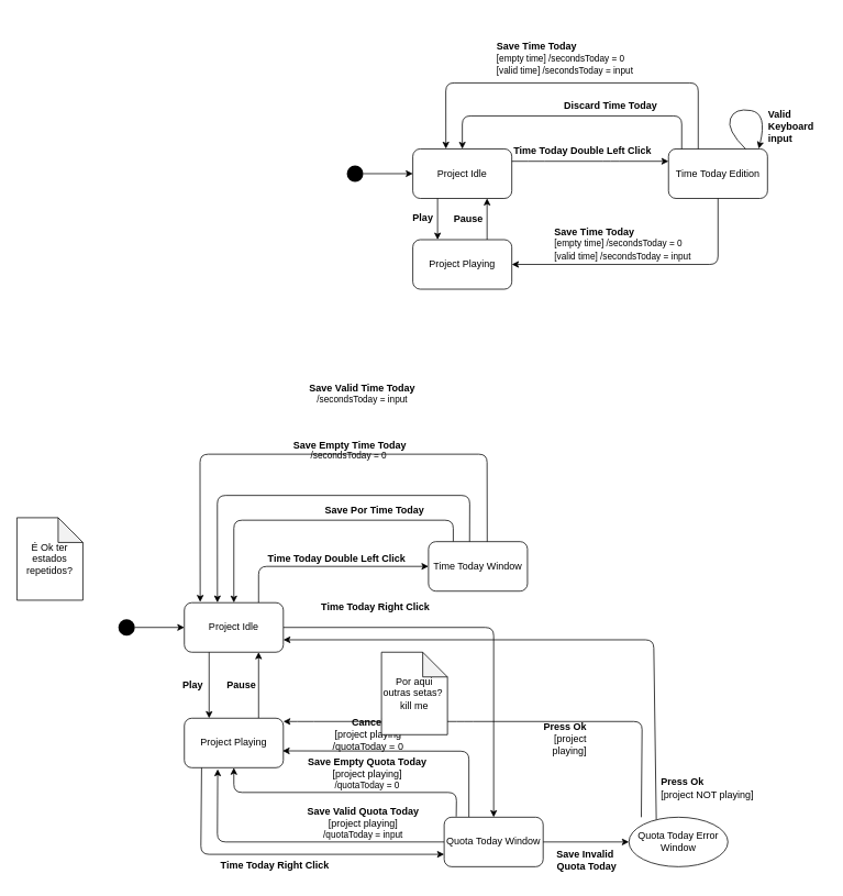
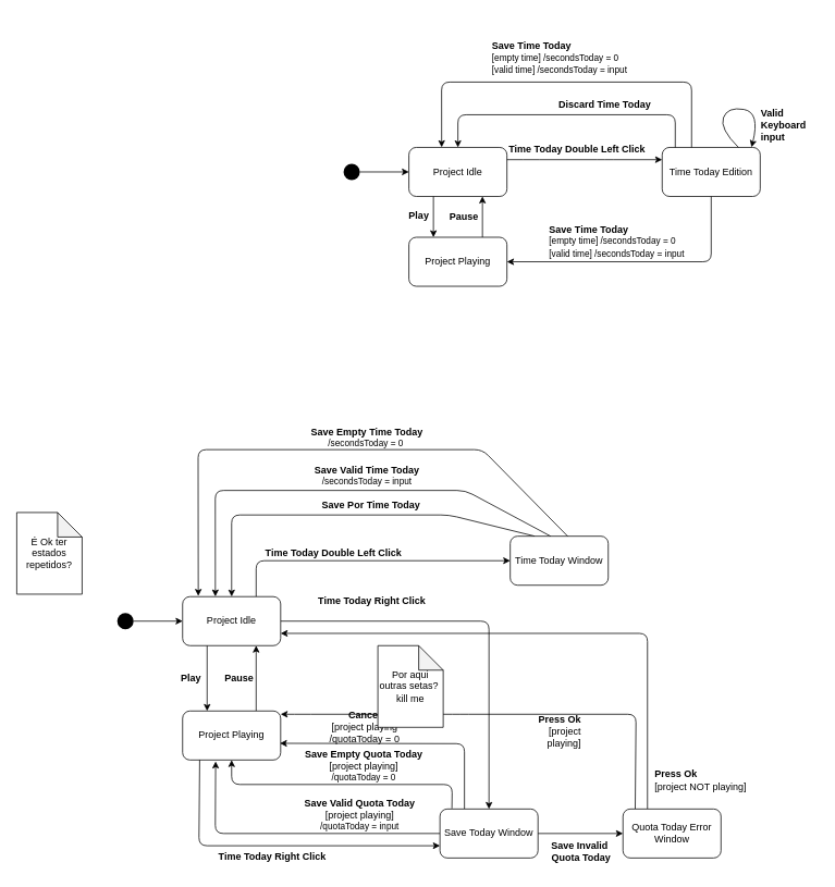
  <mxCell id="0" />
  <mxCell id="1" parent="0" />
  <mxCell id="2" value="" style="edgeStyle=none;html=1;entryX=0;entryY=0.5;entryDx=0;entryDy=0;exitX=0.75;exitY=0;exitDx=0;exitDy=0;" parent="1" source="4" target="28" edge="1"><mxGeometry relative="1" as="geometry"><mxPoint x="343" y="780" as="sourcePoint" /><mxPoint x="553" y="775" as="targetPoint" /><Array as="points"><mxPoint x="313" y="686" /></Array></mxGeometry></mxCell>
  <mxCell id="3" style="edgeStyle=none;html=1;" parent="1" source="4" target="24" edge="1"><mxGeometry relative="1" as="geometry"><Array as="points"><mxPoint x="598" y="760" /></Array></mxGeometry></mxCell>
  <mxCell id="4" value="Project Idle" style="rounded=1;whiteSpace=wrap;html=1;" parent="1" vertex="1"><mxGeometry x="223" y="730" width="120" height="60" as="geometry" /></mxCell>
  <mxCell id="5" style="edgeStyle=none;html=1;fontSize=12;startArrow=none;" parent="1" source="30" target="4" edge="1"><mxGeometry relative="1" as="geometry"><mxPoint x="213" y="760" as="targetPoint" /><mxPoint x="153" y="760" as="sourcePoint" /></mxGeometry></mxCell>
  <mxCell id="6" style="edgeStyle=none;html=1;fontSize=11;fontColor=#000000;entryX=0;entryY=0.75;entryDx=0;entryDy=0;exitX=0.174;exitY=0.996;exitDx=0;exitDy=0;exitPerimeter=0;" parent="1" source="9" target="24" edge="1"><mxGeometry relative="1" as="geometry"><Array as="points"><mxPoint x="243" y="1035" /></Array><mxPoint x="572.2" y="792.82" as="targetPoint" /></mxGeometry></mxCell>
  <mxCell id="7" style="edgeStyle=none;html=1;exitX=0.75;exitY=0;exitDx=0;exitDy=0;entryX=0.75;entryY=1;entryDx=0;entryDy=0;fontSize=12;" parent="1" source="9" target="4" edge="1"><mxGeometry relative="1" as="geometry" /></mxCell>
  <mxCell id="8" style="edgeStyle=none;html=1;fontSize=12;entryX=1;entryY=0.25;entryDx=0;entryDy=0;exitX=0.125;exitY=0;exitDx=0;exitDy=0;exitPerimeter=0;" parent="1" source="33" edge="1"><mxGeometry relative="1" as="geometry"><mxPoint x="343" y="874" as="targetPoint" /><Array as="points"><mxPoint x="778" y="874" /><mxPoint x="563" y="874" /><mxPoint x="370" y="874" /></Array><mxPoint x="777.6" y="977.32" as="sourcePoint" /></mxGeometry></mxCell>
  <mxCell id="9" value="Project Playing" style="rounded=1;whiteSpace=wrap;html=1;fontSize=12;" parent="1" vertex="1"><mxGeometry x="223" y="870" width="120" height="60" as="geometry" /></mxCell>
  <mxCell id="10" style="edgeStyle=none;html=1;fontSize=12;entryX=0.25;entryY=0;entryDx=0;entryDy=0;exitX=0.25;exitY=1;exitDx=0;exitDy=0;" parent="1" source="4" target="9" edge="1"><mxGeometry relative="1" as="geometry"><mxPoint x="283" y="910" as="sourcePoint" /><Array as="points" /></mxGeometry></mxCell>
  <mxCell id="11" value="&lt;b&gt;Play&lt;/b&gt;" style="text;html=1;align=center;verticalAlign=middle;resizable=0;points=[];autosize=1;strokeColor=none;fillColor=none;" parent="1" vertex="1"><mxGeometry x="213" y="820" width="40" height="20" as="geometry" /></mxCell>
  <mxCell id="12" value="&lt;b&gt;Time Today Double Left Click&lt;/b&gt;" style="text;html=1;strokeColor=none;fillColor=none;align=center;verticalAlign=middle;whiteSpace=wrap;rounded=0;" parent="1" vertex="1"><mxGeometry x="317" y="662" width="182" height="30" as="geometry" /></mxCell>
- <mxCell id="13" value="&lt;div&gt;&lt;b&gt;&lt;font style=&quot;font-size: 12px&quot;&gt;Save Valid Time Today&lt;/font&gt;&lt;/b&gt;&lt;/div&gt;&lt;span style=&quot;font-size: 11px&quot;&gt;&lt;div&gt;&lt;span&gt;/secondsToday = input&lt;/span&gt;&lt;/div&gt;&lt;/span&gt;" style="text;html=1;strokeColor=none;fillColor=none;align=center;verticalAlign=middle;whiteSpace=wrap;rounded=0;" parent="1" vertex="1"><mxGeometry x="369" y="462" width="140" height="30" as="geometry" /></mxCell>
+ <mxCell id="13" value="&lt;div&gt;&lt;b&gt;&lt;font style=&quot;font-size: 12px&quot;&gt;Save Valid Time Today&lt;/font&gt;&lt;/b&gt;&lt;/div&gt;&lt;span style=&quot;font-size: 11px&quot;&gt;&lt;div&gt;&lt;span&gt;/secondsToday = input&lt;/span&gt;&lt;/div&gt;&lt;/span&gt;" style="text;html=1;strokeColor=none;fillColor=none;align=center;verticalAlign=middle;whiteSpace=wrap;rounded=0;" parent="1" vertex="1"><mxGeometry x="379" y="567" width="140" height="30" as="geometry" /></mxCell>
  <mxCell id="14" value="&lt;b&gt;Time Today Right Click&lt;/b&gt;" style="text;html=1;strokeColor=none;fillColor=none;align=center;verticalAlign=middle;whiteSpace=wrap;rounded=0;" parent="1" vertex="1"><mxGeometry x="248" y="1034" width="170" height="30" as="geometry" /></mxCell>
- <mxCell id="15" value="&lt;div&gt;&lt;b&gt;&lt;font style=&quot;font-size: 12px&quot;&gt;Save Empty Time Today&lt;/font&gt;&lt;/b&gt;&lt;/div&gt;&lt;div&gt;&lt;span style=&quot;font-size: 11px&quot;&gt;&lt;/span&gt;&lt;/div&gt;&lt;span style=&quot;font-size: 11px&quot;&gt;&lt;div&gt;&lt;span&gt;/secondsToday = 0&amp;nbsp;&lt;/span&gt;&lt;/div&gt;&lt;/span&gt;" style="text;html=1;strokeColor=none;fillColor=none;align=center;verticalAlign=middle;whiteSpace=wrap;rounded=0;" parent="1" vertex="1"><mxGeometry x="314" y="530" width="220" height="30" as="geometry" /></mxCell>
+ <mxCell id="15" value="&lt;div&gt;&lt;b&gt;&lt;font style=&quot;font-size: 12px&quot;&gt;Save Empty Time Today&lt;/font&gt;&lt;/b&gt;&lt;/div&gt;&lt;div&gt;&lt;span style=&quot;font-size: 11px&quot;&gt;&lt;/span&gt;&lt;/div&gt;&lt;span style=&quot;font-size: 11px&quot;&gt;&lt;div&gt;&lt;span&gt;/secondsToday = 0&amp;nbsp;&lt;/span&gt;&lt;/div&gt;&lt;/span&gt;" style="text;html=1;strokeColor=none;fillColor=none;align=center;verticalAlign=middle;whiteSpace=wrap;rounded=0;" parent="1" vertex="1"><mxGeometry x="339" y="520" width="220" height="30" as="geometry" /></mxCell>
  <mxCell id="16" value="&lt;font face=&quot;helvetica&quot; style=&quot;font-size: 12px&quot;&gt;Cancel&lt;br&gt;&lt;span style=&quot;font-weight: normal&quot;&gt;[project playing&lt;/span&gt;&lt;br&gt;&lt;span style=&quot;font-weight: normal&quot;&gt;/quotaToday = 0&lt;/span&gt;&lt;br&gt;&lt;/font&gt;" style="text;html=1;strokeColor=none;fillColor=none;align=center;verticalAlign=middle;whiteSpace=wrap;rounded=0;fontStyle=1" parent="1" vertex="1"><mxGeometry x="393" y="880" width="106" height="20" as="geometry" /></mxCell>
  <mxCell id="17" value="&lt;div&gt;&lt;b&gt;&lt;font style=&quot;font-size: 12px&quot;&gt;Save Valid Quota Today&lt;/font&gt;&lt;/b&gt;&lt;/div&gt;&lt;div&gt;&lt;font style=&quot;font-size: 12px&quot;&gt;[project playing]&lt;/font&gt;&lt;/div&gt;&lt;span style=&quot;font-size: 11px&quot;&gt;&lt;div&gt;&lt;span&gt;/quotaToday = input&lt;/span&gt;&lt;/div&gt;&lt;/span&gt;" style="text;html=1;strokeColor=none;fillColor=none;align=center;verticalAlign=middle;whiteSpace=wrap;rounded=0;" parent="1" vertex="1"><mxGeometry x="360.25" y="980" width="159.5" height="33" as="geometry" /></mxCell>
  <mxCell id="18" value="&lt;div&gt;&lt;b&gt;&lt;font style=&quot;font-size: 12px&quot;&gt;Save Empty Quota Today&lt;/font&gt;&lt;/b&gt;&lt;/div&gt;&lt;div&gt;[project playing]&lt;/div&gt;&lt;span style=&quot;font-size: 11px&quot;&gt;&lt;div&gt;&lt;span&gt;/quotaToday = 0&lt;/span&gt;&lt;/div&gt;&lt;/span&gt;" style="text;html=1;strokeColor=none;fillColor=none;align=center;verticalAlign=middle;whiteSpace=wrap;rounded=0;" parent="1" vertex="1"><mxGeometry x="369.75" y="922" width="150" height="30" as="geometry" /></mxCell>
  <mxCell id="19" value="&lt;div&gt;&lt;b&gt;&lt;font style=&quot;font-size: 12px&quot;&gt;Save Por Time Today&lt;/font&gt;&lt;/b&gt;&lt;/div&gt;&lt;span style=&quot;font-size: 11px&quot;&gt;&lt;br&gt;&lt;/span&gt;" style="text;html=1;strokeColor=none;fillColor=none;align=center;verticalAlign=middle;whiteSpace=wrap;rounded=0;" parent="1" vertex="1"><mxGeometry x="364" y="610" width="180" height="30" as="geometry" /></mxCell>
  <mxCell id="20" style="edgeStyle=none;html=1;exitX=0;exitY=0.5;exitDx=0;exitDy=0;fontSize=12;entryX=0.337;entryY=1.029;entryDx=0;entryDy=0;entryPerimeter=0;" parent="1" source="24" target="9" edge="1"><mxGeometry relative="1" as="geometry"><mxPoint x="343" y="920" as="targetPoint" /><Array as="points"><mxPoint x="263" y="1020" /></Array></mxGeometry></mxCell>
  <mxCell id="21" style="edgeStyle=none;html=1;exitX=1;exitY=0.5;exitDx=0;exitDy=0;entryX=0;entryY=0.5;entryDx=0;entryDy=0;fontSize=12;" parent="1" target="33" edge="1"><mxGeometry relative="1" as="geometry"><mxPoint x="577" y="1020" as="sourcePoint" /></mxGeometry></mxCell>
  <mxCell id="22" style="edgeStyle=none;html=1;exitX=0.25;exitY=0;exitDx=0;exitDy=0;fontSize=12;entryX=0.993;entryY=0.66;entryDx=0;entryDy=0;entryPerimeter=0;" parent="1" source="24" target="9" edge="1"><mxGeometry relative="1" as="geometry"><mxPoint x="353" y="915" as="targetPoint" /><Array as="points"><mxPoint x="568" y="910" /></Array></mxGeometry></mxCell>
  <mxCell id="23" style="edgeStyle=none;html=1;exitX=0.122;exitY=-0.012;exitDx=0;exitDy=0;entryX=0.5;entryY=1;entryDx=0;entryDy=0;fontSize=12;exitPerimeter=0;" parent="1" source="24" target="9" edge="1"><mxGeometry relative="1" as="geometry"><Array as="points"><mxPoint x="553" y="960" /><mxPoint x="283" y="960" /></Array></mxGeometry></mxCell>
- <mxCell id="24" value="Quota Today Window" style="rounded=1;whiteSpace=wrap;html=1;" parent="1" vertex="1"><mxGeometry x="538" y="990" width="120" height="60" as="geometry" /></mxCell>
+ <mxCell id="24" value="Save Today Window" style="rounded=1;whiteSpace=wrap;html=1;" parent="1" vertex="1"><mxGeometry x="538" y="990" width="120" height="60" as="geometry" /></mxCell>
  <mxCell id="25" style="edgeStyle=none;html=1;exitX=0.25;exitY=0;exitDx=0;exitDy=0;entryX=0.5;entryY=0;entryDx=0;entryDy=0;fontSize=12;" parent="1" source="28" target="4" edge="1"><mxGeometry relative="1" as="geometry"><Array as="points"><mxPoint x="549" y="630" /><mxPoint x="283" y="630" /></Array></mxGeometry></mxCell>
  <mxCell id="26" style="edgeStyle=none;html=1;exitX=0.415;exitY=0.004;exitDx=0;exitDy=0;entryX=0.334;entryY=-0.003;entryDx=0;entryDy=0;fontSize=12;exitPerimeter=0;entryPerimeter=0;" parent="1" source="28" target="4" edge="1"><mxGeometry relative="1" as="geometry"><Array as="points"><mxPoint x="569" y="600" /><mxPoint x="263" y="600" /></Array></mxGeometry></mxCell>
  <mxCell id="27" style="edgeStyle=none;html=1;exitX=0.593;exitY=0.015;exitDx=0;exitDy=0;entryX=0.16;entryY=-0.014;entryDx=0;entryDy=0;entryPerimeter=0;fontSize=12;exitPerimeter=0;" parent="1" source="28" target="4" edge="1"><mxGeometry relative="1" as="geometry"><Array as="points"><mxPoint x="590" y="550" /><mxPoint x="242" y="550" /></Array></mxGeometry></mxCell>
- <mxCell id="28" value="Time Today Window" style="rounded=1;whiteSpace=wrap;html=1;" parent="1" vertex="1"><mxGeometry x="519" y="656" width="120" height="60" as="geometry" /></mxCell>
+ <mxCell id="28" value="Time Today Window" style="rounded=1;whiteSpace=wrap;html=1;" parent="1" vertex="1"><mxGeometry x="624" y="656" width="120" height="60" as="geometry" /></mxCell>
  <mxCell id="29" value="&lt;b&gt;Pause&lt;/b&gt;" style="text;html=1;align=center;verticalAlign=middle;resizable=0;points=[];autosize=1;strokeColor=none;fillColor=none;" parent="1" vertex="1"><mxGeometry x="267" y="820" width="50" height="20" as="geometry" /></mxCell>
  <mxCell id="30" value="" style="ellipse;fillColor=#000000;strokeColor=none;" parent="1" vertex="1"><mxGeometry x="143" y="750" width="20" height="20" as="geometry" /></mxCell>
  <mxCell id="31" value="" style="edgeStyle=none;html=1;fontSize=12;endArrow=none;" parent="1" target="30" edge="1"><mxGeometry relative="1" as="geometry"><mxPoint x="223" y="760" as="targetPoint" /><mxPoint x="153" y="760" as="sourcePoint" /></mxGeometry></mxCell>
  <mxCell id="32" style="edgeStyle=none;html=1;exitX=0.25;exitY=0;exitDx=0;exitDy=0;entryX=1;entryY=0.75;entryDx=0;entryDy=0;fontSize=12;" parent="1" source="33" target="4" edge="1"><mxGeometry relative="1" as="geometry"><Array as="points"><mxPoint x="792" y="775" /></Array></mxGeometry></mxCell>
- <mxCell id="33" value="Quota Today Error Window" style="ellipse;whiteSpace=wrap;html=1;" parent="1" vertex="1"><mxGeometry x="762" y="990" width="120" height="60" as="geometry" /></mxCell>
+ <mxCell id="33" value="Quota Today Error Window" style="rounded=1;whiteSpace=wrap;html=1;" parent="1" vertex="1"><mxGeometry x="762" y="990" width="120" height="60" as="geometry" /></mxCell>
  <mxCell id="34" value="&lt;div&gt;&lt;b&gt;&lt;font style=&quot;font-size: 12px&quot;&gt;Save Invalid&amp;nbsp;&lt;/font&gt;&lt;/b&gt;&lt;/div&gt;&lt;div&gt;&lt;b&gt;&lt;font style=&quot;font-size: 12px&quot;&gt;Quota Today&lt;/font&gt;&lt;/b&gt;&lt;/div&gt;" style="text;html=1;strokeColor=none;fillColor=none;align=center;verticalAlign=middle;whiteSpace=wrap;rounded=0;" parent="1" vertex="1"><mxGeometry x="666" y="1027" width="90" height="30" as="geometry" /></mxCell>
  <mxCell id="35" value="&lt;b&gt;Press Ok&lt;/b&gt;&lt;br&gt;[project playing]" style="text;html=1;strokeColor=none;fillColor=none;align=right;verticalAlign=middle;whiteSpace=wrap;rounded=0;" parent="1" vertex="1"><mxGeometry x="627" y="880" width="86" height="30" as="geometry" /></mxCell>
  <mxCell id="36" value="&lt;b&gt;Press Ok&lt;/b&gt;&lt;br&gt;[project NOT playing]" style="text;html=1;strokeColor=none;fillColor=none;align=left;verticalAlign=middle;whiteSpace=wrap;rounded=0;" parent="1" vertex="1"><mxGeometry x="799" y="940" width="120" height="30" as="geometry" /></mxCell>
  <mxCell id="37" value="É Ok ter estados repetidos?" style="shape=note;whiteSpace=wrap;html=1;backgroundOutline=1;darkOpacity=0.05;" parent="1" vertex="1"><mxGeometry x="20" y="627" width="80" height="100" as="geometry" /></mxCell>
  <mxCell id="38" value="&lt;b&gt;Time Today Right Click&lt;/b&gt;" style="text;html=1;strokeColor=none;fillColor=none;align=center;verticalAlign=middle;whiteSpace=wrap;rounded=0;" parent="1" vertex="1"><mxGeometry x="369.75" y="720" width="170" height="30" as="geometry" /></mxCell>
  <mxCell id="39" value="Por aqui outras setas?&amp;nbsp;&lt;br&gt;kill me" style="shape=note;whiteSpace=wrap;html=1;backgroundOutline=1;darkOpacity=0.05;" parent="1" vertex="1"><mxGeometry x="462" y="790" width="80" height="100" as="geometry" /></mxCell>
  <mxCell id="40" value="" style="rounded=0;whiteSpace=wrap;html=1;fillColor=#FFFFFF;strokeColor=none;strokeWidth=0;" vertex="1" parent="1"><mxGeometry x="400" y="35" width="600" height="335" as="geometry" /></mxCell>
  <mxCell id="41" value="Project Idle" style="rounded=1;whiteSpace=wrap;html=1;fontColor=#000000;fillColor=none;strokeColor=#000000;" vertex="1" parent="1"><mxGeometry x="500" y="180" width="120" height="60" as="geometry" /></mxCell>
  <mxCell id="42" value="" style="ellipse;fillColor=#000000;strokeColor=none;" vertex="1" parent="1"><mxGeometry x="420" y="200" width="20" height="20" as="geometry" /></mxCell>
  <mxCell id="43" style="edgeStyle=none;html=1;fontSize=12;startArrow=none;strokeColor=#000000;" edge="1" parent="1" source="42" target="41"><mxGeometry relative="1" as="geometry"><mxPoint x="490" y="210" as="targetPoint" /><mxPoint x="430" y="210" as="sourcePoint" /></mxGeometry></mxCell>
  <mxCell id="44" value="&lt;b&gt;Time Today Double Left Click&lt;/b&gt;" style="text;html=1;strokeColor=none;fillColor=none;align=center;verticalAlign=middle;whiteSpace=wrap;rounded=0;fontColor=#000000;" vertex="1" parent="1"><mxGeometry x="615" y="167" width="182" height="30" as="geometry" /></mxCell>
  <mxCell id="45" style="edgeStyle=none;html=1;exitX=0.5;exitY=1;exitDx=0;exitDy=0;entryX=1;entryY=0.5;entryDx=0;entryDy=0;strokeColor=#000000;" edge="1" parent="1" source="46" target="54"><mxGeometry relative="1" as="geometry"><Array as="points"><mxPoint x="870" y="320" /></Array></mxGeometry></mxCell>
  <mxCell id="46" value="Time Today Edition" style="rounded=1;whiteSpace=wrap;html=1;fontColor=#000000;fillColor=none;strokeColor=#000000;" vertex="1" parent="1"><mxGeometry x="810" y="180" width="120" height="60" as="geometry" /></mxCell>
  <mxCell id="47" value="" style="edgeStyle=none;html=1;entryX=0;entryY=0.25;entryDx=0;entryDy=0;exitX=1;exitY=0.25;exitDx=0;exitDy=0;strokeColor=#000000;" edge="1" parent="1" source="41" target="46"><mxGeometry relative="1" as="geometry"><mxPoint x="620" y="230" as="sourcePoint" /><mxPoint x="830" y="225" as="targetPoint" /><Array as="points"><mxPoint x="650" y="195" /><mxPoint x="740" y="195" /></Array></mxGeometry></mxCell>
  <mxCell id="48" style="edgeStyle=none;html=1;entryX=0.5;entryY=0;entryDx=0;entryDy=0;fontSize=12;strokeColor=#000000;" edge="1" parent="1" target="41"><mxGeometry relative="1" as="geometry"><Array as="points"><mxPoint x="826" y="140" /><mxPoint x="560" y="140" /></Array><mxPoint x="826" y="180" as="sourcePoint" /></mxGeometry></mxCell>
  <mxCell id="49" value="" style="edgeStyle=none;html=1;strokeColor=#000000;" edge="1" parent="1" source="50" target="52"><mxGeometry relative="1" as="geometry" /></mxCell>
  <mxCell id="50" value="&lt;div&gt;&lt;b&gt;&lt;font style=&quot;font-size: 12px&quot;&gt;Discard Time Today&lt;/font&gt;&lt;/b&gt;&lt;/div&gt;&lt;span style=&quot;font-size: 11px&quot;&gt;&lt;br&gt;&lt;/span&gt;" style="text;html=1;strokeColor=none;fillColor=none;align=center;verticalAlign=middle;whiteSpace=wrap;rounded=0;fontColor=#000000;" vertex="1" parent="1"><mxGeometry x="650" y="120" width="180" height="30" as="geometry" /></mxCell>
  <mxCell id="51" style="edgeStyle=none;html=1;entryX=0.334;entryY=-0.003;entryDx=0;entryDy=0;fontSize=12;entryPerimeter=0;strokeColor=#000000;" edge="1" parent="1" target="41"><mxGeometry relative="1" as="geometry"><Array as="points"><mxPoint x="846" y="100" /><mxPoint x="540" y="100" /></Array><mxPoint x="846" y="180" as="sourcePoint" /></mxGeometry></mxCell>
  <mxCell id="52" value="&lt;div&gt;&lt;font&gt;&lt;b style=&quot;font-size: 12px&quot;&gt;Save Time Today&lt;/b&gt;&lt;br&gt;&lt;font style=&quot;font-size: 11px&quot;&gt;[empty time]&amp;nbsp;&lt;/font&gt;&lt;/font&gt;&lt;span style=&quot;font-size: 11px&quot;&gt;/secondsToday = 0&lt;/span&gt;&lt;/div&gt;&lt;div&gt;&lt;font style=&quot;font-size: 11px&quot;&gt;[valid time]&amp;nbsp;&lt;/font&gt;&lt;span style=&quot;font-size: 11px&quot;&gt;/secondsToday = input&lt;/span&gt;&lt;/div&gt;" style="text;html=1;strokeColor=none;fillColor=none;align=left;verticalAlign=middle;whiteSpace=wrap;rounded=0;fontColor=#000000;" vertex="1" parent="1"><mxGeometry x="600" y="20" width="210" height="100" as="geometry" /></mxCell>
  <mxCell id="53" style="edgeStyle=none;html=1;exitX=0.75;exitY=0;exitDx=0;exitDy=0;entryX=0.75;entryY=1;entryDx=0;entryDy=0;fontSize=12;strokeColor=#000000;" edge="1" parent="1" source="54"><mxGeometry relative="1" as="geometry"><mxPoint x="590" y="240" as="targetPoint" /></mxGeometry></mxCell>
  <mxCell id="54" value="Project Playing" style="rounded=1;whiteSpace=wrap;html=1;fontSize=12;fontColor=#000000;fillColor=none;strokeColor=#000000;" vertex="1" parent="1"><mxGeometry x="500" y="290" width="120" height="60" as="geometry" /></mxCell>
  <mxCell id="55" style="edgeStyle=none;html=1;fontSize=12;entryX=0.25;entryY=0;entryDx=0;entryDy=0;exitX=0.25;exitY=1;exitDx=0;exitDy=0;strokeColor=#000000;" edge="1" parent="1" target="54"><mxGeometry relative="1" as="geometry"><mxPoint x="530" y="240" as="sourcePoint" /><Array as="points" /></mxGeometry></mxCell>
  <mxCell id="56" value="&lt;b&gt;Play&lt;/b&gt;" style="text;html=1;align=center;verticalAlign=middle;resizable=0;points=[];autosize=1;strokeColor=none;fillColor=none;fontColor=#000000;" vertex="1" parent="1"><mxGeometry x="492" y="254" width="40" height="20" as="geometry" /></mxCell>
  <mxCell id="57" value="&lt;b&gt;Pause&lt;/b&gt;" style="text;html=1;align=center;verticalAlign=middle;resizable=0;points=[];autosize=1;strokeColor=none;fillColor=none;fontColor=#000000;" vertex="1" parent="1"><mxGeometry x="542" y="255" width="50" height="20" as="geometry" /></mxCell>
  <mxCell id="58" value="" style="curved=1;endArrow=classic;html=1;exitX=0.042;exitY=0.051;exitDx=0;exitDy=0;entryX=0.924;entryY=-0.005;entryDx=0;entryDy=0;exitPerimeter=0;entryPerimeter=0;strokeColor=#000000;" edge="1" parent="1"><mxGeometry width="50" height="50" relative="1" as="geometry"><mxPoint x="903.36" y="180" as="sourcePoint" /><mxPoint x="919.38" y="179.7" as="targetPoint" /><Array as="points"><mxPoint x="880" y="156.94" /><mxPoint x="890" y="130" /><mxPoint x="930" y="137" /></Array></mxGeometry></mxCell>
  <mxCell id="59" value="&lt;b&gt;Valid &lt;br&gt;Keyboard &lt;br&gt;input&lt;/b&gt;&lt;br&gt;&lt;div&gt;&lt;br&gt;&lt;/div&gt;" style="text;html=1;align=left;verticalAlign=middle;resizable=0;points=[];autosize=1;strokeColor=none;fillColor=none;fontColor=#000000;" vertex="1" parent="1"><mxGeometry x="928.5" y="130" width="70" height="60" as="geometry" /></mxCell>
  <mxCell id="60" value="&lt;div&gt;&lt;font&gt;&lt;b style=&quot;font-size: 12px&quot;&gt;Save Time Today&lt;/b&gt;&lt;br&gt;&lt;font style=&quot;font-size: 11px&quot;&gt;[empty time]&amp;nbsp;&lt;/font&gt;&lt;/font&gt;&lt;span style=&quot;font-size: 11px&quot;&gt;/secondsToday = 0&lt;/span&gt;&lt;/div&gt;&lt;div&gt;&lt;font style=&quot;font-size: 11px&quot;&gt;[valid time]&amp;nbsp;&lt;/font&gt;&lt;span style=&quot;font-size: 11px&quot;&gt;/secondsToday = input&lt;/span&gt;&lt;/div&gt;" style="text;html=1;strokeColor=none;fillColor=none;align=left;verticalAlign=middle;whiteSpace=wrap;rounded=0;fontColor=#000000;" vertex="1" parent="1"><mxGeometry x="670" y="270" width="170" height="50" as="geometry" /></mxCell>
